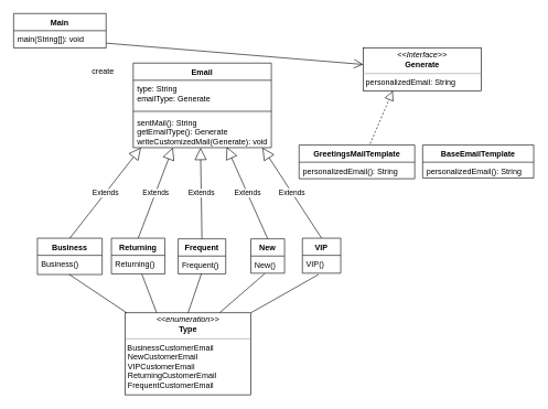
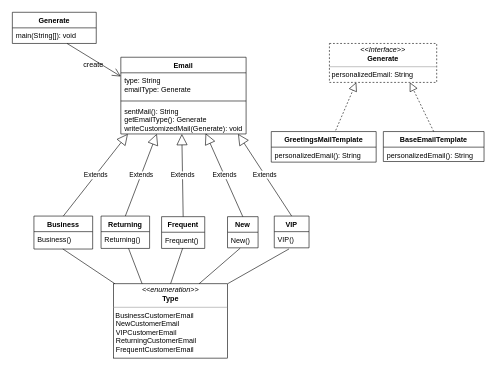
  <mxCell id="0" />
  <mxCell id="1" parent="0" />
  <mxCell id="2" value="Email" style="swimlane;fontStyle=1;align=center;verticalAlign=top;childLayout=stackLayout;horizontal=1;startSize=26;horizontalStack=0;resizeParent=1;resizeParentMax=0;resizeLast=0;collapsible=1;marginBottom=0;" parent="1" vertex="1"><mxGeometry x="201" y="95" width="209" height="128" as="geometry" /></mxCell>
  <mxCell id="3" value="type: String&#10;emailType: Generate&#10;" style="text;strokeColor=none;fillColor=none;align=left;verticalAlign=top;spacingLeft=4;spacingRight=4;overflow=hidden;rotatable=0;points=[[0,0.5],[1,0.5]];portConstraint=eastwest;" parent="2" vertex="1"><mxGeometry y="26" width="209" height="43" as="geometry" /></mxCell>
  <mxCell id="4" value="" style="line;strokeWidth=1;fillColor=none;align=left;verticalAlign=middle;spacingTop=-1;spacingLeft=3;spacingRight=3;rotatable=0;labelPosition=right;points=[];portConstraint=eastwest;strokeColor=inherit;" parent="2" vertex="1"><mxGeometry y="69" width="209" height="8" as="geometry" /></mxCell>
  <mxCell id="5" value="sentMail(): String&#10;getEmailType(): Generate&#10;writeCustomizedMail(Generate): void" style="text;strokeColor=none;fillColor=none;align=left;verticalAlign=top;spacingLeft=4;spacingRight=4;overflow=hidden;rotatable=0;points=[[0,0.5],[1,0.5]];portConstraint=eastwest;" parent="2" vertex="1"><mxGeometry y="77" width="209" height="51" as="geometry" /></mxCell>
  <mxCell id="6" value="Business" style="swimlane;fontStyle=1;align=center;verticalAlign=top;childLayout=stackLayout;horizontal=1;startSize=26;horizontalStack=0;resizeParent=1;resizeParentMax=0;resizeLast=0;collapsible=1;marginBottom=0;" parent="1" vertex="1"><mxGeometry x="56" y="360" width="98" height="55" as="geometry" /></mxCell>
  <mxCell id="7" value="Business()" style="text;strokeColor=none;fillColor=none;align=left;verticalAlign=top;spacingLeft=4;spacingRight=4;overflow=hidden;rotatable=0;points=[[0,0.5],[1,0.5]];portConstraint=eastwest;" parent="6" vertex="1"><mxGeometry y="26" width="98" height="29" as="geometry" /></mxCell>
  <mxCell id="8" value="Returning" style="swimlane;fontStyle=1;align=center;verticalAlign=top;childLayout=stackLayout;horizontal=1;startSize=26;horizontalStack=0;resizeParent=1;resizeParentMax=0;resizeLast=0;collapsible=1;marginBottom=0;" parent="1" vertex="1"><mxGeometry x="168" y="360" width="81" height="54" as="geometry" /></mxCell>
  <mxCell id="9" value="Returning()" style="text;strokeColor=none;fillColor=none;align=left;verticalAlign=top;spacingLeft=4;spacingRight=4;overflow=hidden;rotatable=0;points=[[0,0.5],[1,0.5]];portConstraint=eastwest;" parent="8" vertex="1"><mxGeometry y="26" width="81" height="28" as="geometry" /></mxCell>
  <mxCell id="10" value="Frequent" style="swimlane;fontStyle=1;align=center;verticalAlign=top;childLayout=stackLayout;horizontal=1;startSize=26;horizontalStack=0;resizeParent=1;resizeParentMax=0;resizeLast=0;collapsible=1;marginBottom=0;" parent="1" vertex="1"><mxGeometry x="269" y="361" width="72" height="53" as="geometry" /></mxCell>
  <mxCell id="11" value="Frequent()" style="text;strokeColor=none;fillColor=none;align=left;verticalAlign=top;spacingLeft=4;spacingRight=4;overflow=hidden;rotatable=0;points=[[0,0.5],[1,0.5]];portConstraint=eastwest;" parent="10" vertex="1"><mxGeometry y="26" width="72" height="27" as="geometry" /></mxCell>
  <mxCell id="12" value="Extends" style="endArrow=block;endSize=16;endFill=0;html=1;rounded=0;exitX=0.5;exitY=0;exitDx=0;exitDy=0;entryX=0.487;entryY=1.002;entryDx=0;entryDy=0;entryPerimeter=0;" parent="1" source="10" target="5" edge="1"><mxGeometry width="160" relative="1" as="geometry"><mxPoint x="476" y="160" as="sourcePoint" /><mxPoint x="348" y="222" as="targetPoint" /></mxGeometry></mxCell>
  <mxCell id="13" value="Extends" style="endArrow=block;endSize=16;endFill=0;html=1;rounded=0;exitX=0.5;exitY=0;exitDx=0;exitDy=0;entryX=0.287;entryY=0.998;entryDx=0;entryDy=0;entryPerimeter=0;" parent="1" source="8" target="5" edge="1"><mxGeometry width="160" relative="1" as="geometry"><mxPoint x="486" y="170" as="sourcePoint" /><mxPoint x="316" y="120" as="targetPoint" /></mxGeometry></mxCell>
  <mxCell id="14" value="Extends" style="endArrow=block;endSize=16;endFill=0;html=1;rounded=0;exitX=0.5;exitY=0;exitDx=0;exitDy=0;entryX=0.056;entryY=0.998;entryDx=0;entryDy=0;entryPerimeter=0;" parent="1" source="6" target="5" edge="1"><mxGeometry width="160" relative="1" as="geometry"><mxPoint x="306" y="180" as="sourcePoint" /><mxPoint x="286" y="220" as="targetPoint" /></mxGeometry></mxCell>
- <mxCell id="15" value="Main" style="swimlane;fontStyle=1;align=center;verticalAlign=top;childLayout=stackLayout;horizontal=1;startSize=26;horizontalStack=0;resizeParent=1;resizeParentMax=0;resizeLast=0;collapsible=1;marginBottom=0;" parent="1" vertex="1"><mxGeometry x="20" y="20" width="140" height="52" as="geometry" /></mxCell>
+ <mxCell id="15" value="Generate" style="swimlane;fontStyle=1;align=center;verticalAlign=top;childLayout=stackLayout;horizontal=1;startSize=26;horizontalStack=0;resizeParent=1;resizeParentMax=0;resizeLast=0;collapsible=1;marginBottom=0;" parent="1" vertex="1"><mxGeometry x="20" y="20" width="140" height="52" as="geometry" /></mxCell>
  <mxCell id="16" value="main(String[]): void" style="text;strokeColor=none;fillColor=none;align=left;verticalAlign=top;spacingLeft=4;spacingRight=4;overflow=hidden;rotatable=0;points=[[0,0.5],[1,0.5]];portConstraint=eastwest;" parent="15" vertex="1"><mxGeometry y="26" width="140" height="26" as="geometry" /></mxCell>
- <mxCell id="17" value="" style="endArrow=open;endFill=1;endSize=12;html=1;rounded=0;" parent="1" source="16" target="31" edge="1"><mxGeometry width="160" relative="1" as="geometry"><mxPoint x="36" y="10" as="sourcePoint" /><mxPoint x="196" y="10" as="targetPoint" /></mxGeometry></mxCell>
+ <mxCell id="17" value="" style="endArrow=open;endFill=1;endSize=12;html=1;rounded=0;entryX=0;entryY=0.25;entryDx=0;entryDy=0;" parent="1" source="16" target="2" edge="1"><mxGeometry width="160" relative="1" as="geometry"><mxPoint x="36" y="10" as="sourcePoint" /><mxPoint x="196" y="10" as="targetPoint" /></mxGeometry></mxCell>
  <mxCell id="18" value="create" style="text;html=1;align=center;verticalAlign=middle;resizable=0;points=[];autosize=1;strokeColor=none;fillColor=none;" parent="1" vertex="1"><mxGeometry x="125" y="92" width="60" height="30" as="geometry" /></mxCell>
  <mxCell id="19" value="VIP" style="swimlane;fontStyle=1;align=center;verticalAlign=top;childLayout=stackLayout;horizontal=1;startSize=26;horizontalStack=0;resizeParent=1;resizeParentMax=0;resizeLast=0;collapsible=1;marginBottom=0;" parent="1" vertex="1"><mxGeometry x="457" y="360" width="58" height="53" as="geometry" /></mxCell>
  <mxCell id="20" value="VIP()" style="text;strokeColor=none;fillColor=none;align=left;verticalAlign=top;spacingLeft=4;spacingRight=4;overflow=hidden;rotatable=0;points=[[0,0.5],[1,0.5]];portConstraint=eastwest;" parent="19" vertex="1"><mxGeometry y="26" width="58" height="27" as="geometry" /></mxCell>
  <mxCell id="21" value="New" style="swimlane;fontStyle=1;align=center;verticalAlign=top;childLayout=stackLayout;horizontal=1;startSize=26;horizontalStack=0;resizeParent=1;resizeParentMax=0;resizeLast=0;collapsible=1;marginBottom=0;" parent="1" vertex="1"><mxGeometry x="379" y="361" width="51" height="52" as="geometry" /></mxCell>
  <mxCell id="22" value="New()" style="text;strokeColor=none;fillColor=none;align=left;verticalAlign=top;spacingLeft=4;spacingRight=4;overflow=hidden;rotatable=0;points=[[0,0.5],[1,0.5]];portConstraint=eastwest;" parent="21" vertex="1"><mxGeometry y="26" width="51" height="26" as="geometry" /></mxCell>
  <mxCell id="23" value="Extends" style="endArrow=block;endSize=16;endFill=0;html=1;rounded=0;exitX=0.5;exitY=0;exitDx=0;exitDy=0;entryX=0.677;entryY=0.979;entryDx=0;entryDy=0;entryPerimeter=0;" parent="1" source="21" target="5" edge="1"><mxGeometry width="160" relative="1" as="geometry"><mxPoint x="365" y="350" as="sourcePoint" /><mxPoint x="393" y="221" as="targetPoint" /></mxGeometry></mxCell>
  <mxCell id="24" value="Extends" style="endArrow=block;endSize=16;endFill=0;html=1;rounded=0;exitX=0.5;exitY=0;exitDx=0;exitDy=0;entryX=0.936;entryY=1;entryDx=0;entryDy=0;entryPerimeter=0;" parent="1" source="19" target="5" edge="1"><mxGeometry width="160" relative="1" as="geometry"><mxPoint x="546" y="306" as="sourcePoint" /><mxPoint x="624" y="171" as="targetPoint" /></mxGeometry></mxCell>
  <mxCell id="25" value="BaseEmailTemplate" style="swimlane;fontStyle=1;align=center;verticalAlign=top;childLayout=stackLayout;horizontal=1;startSize=26;horizontalStack=0;resizeParent=1;resizeParentMax=0;resizeLast=0;collapsible=1;marginBottom=0;" parent="1" vertex="1"><mxGeometry x="639" y="219" width="168" height="50" as="geometry" /></mxCell>
  <mxCell id="26" value="personalizedEmail(): String" style="text;strokeColor=none;fillColor=none;align=left;verticalAlign=top;spacingLeft=4;spacingRight=4;overflow=hidden;rotatable=0;points=[[0,0.5],[1,0.5]];portConstraint=eastwest;" parent="25" vertex="1"><mxGeometry y="26" width="168" height="24" as="geometry" /></mxCell>
  <mxCell id="27" value="GreetingsMailTemplate" style="swimlane;fontStyle=1;align=center;verticalAlign=top;childLayout=stackLayout;horizontal=1;startSize=26;horizontalStack=0;resizeParent=1;resizeParentMax=0;resizeLast=0;collapsible=1;marginBottom=0;" parent="1" vertex="1"><mxGeometry x="452" y="219" width="175" height="51" as="geometry" /></mxCell>
  <mxCell id="28" value="personalizedEmail(): String" style="text;strokeColor=none;fillColor=none;align=left;verticalAlign=top;spacingLeft=4;spacingRight=4;overflow=hidden;rotatable=0;points=[[0,0.5],[1,0.5]];portConstraint=eastwest;" parent="27" vertex="1"><mxGeometry y="26" width="175" height="25" as="geometry" /></mxCell>
+ <mxCell id="29" value="" style="endArrow=block;dashed=1;endFill=0;endSize=12;html=1;rounded=0;exitX=0.5;exitY=0;exitDx=0;exitDy=0;entryX=0.75;entryY=1;entryDx=0;entryDy=0;" parent="1" source="25" target="31" edge="1"><mxGeometry width="160" relative="1" as="geometry"><mxPoint x="674" y="410" as="sourcePoint" /><mxPoint x="658" y="87" as="targetPoint" /></mxGeometry></mxCell>
  <mxCell id="30" value="" style="endArrow=block;dashed=1;endFill=0;endSize=12;html=1;rounded=0;entryX=0.25;entryY=1;entryDx=0;entryDy=0;exitX=0.5;exitY=0;exitDx=0;exitDy=0;" parent="1" target="31" edge="1"><mxGeometry width="160" relative="1" as="geometry"><mxPoint x="559.5" y="217" as="sourcePoint" /><mxPoint x="602.5" y="87" as="targetPoint" /></mxGeometry></mxCell>
- <mxCell id="31" value="&lt;p style=&quot;margin:0px;margin-top:4px;text-align:center;&quot;&gt;&lt;i&gt;&amp;lt;&amp;lt;Interface&amp;gt;&amp;gt;&lt;/i&gt;&lt;br&gt;&lt;b&gt;Generate&lt;/b&gt;&lt;br&gt;&lt;/p&gt;&lt;hr size=&quot;1&quot;&gt;&lt;p style=&quot;margin:0px;margin-left:4px;&quot;&gt;personalizedEmail:&amp;nbsp;String&lt;/p&gt;&lt;p style=&quot;margin:0px;margin-left:4px;&quot;&gt;&lt;br&gt;&lt;/p&gt;" style="verticalAlign=top;align=left;overflow=fill;fontSize=12;fontFamily=Helvetica;html=1;" parent="1" vertex="1"><mxGeometry x="549" y="72" width="179" height="65" as="geometry" /></mxCell>
+ <mxCell id="31" value="&lt;p style=&quot;margin:0px;margin-top:4px;text-align:center;&quot;&gt;&lt;i&gt;&amp;lt;&amp;lt;Interface&amp;gt;&amp;gt;&lt;/i&gt;&lt;br&gt;&lt;b&gt;Generate&lt;/b&gt;&lt;br&gt;&lt;/p&gt;&lt;hr size=&quot;1&quot;&gt;&lt;p style=&quot;margin:0px;margin-left:4px;&quot;&gt;personalizedEmail:&amp;nbsp;String&lt;/p&gt;&lt;p style=&quot;margin:0px;margin-left:4px;&quot;&gt;&lt;br&gt;&lt;/p&gt;" style="verticalAlign=top;align=left;overflow=fill;fontSize=12;fontFamily=Helvetica;html=1;dashed=1;" parent="1" vertex="1"><mxGeometry x="549" y="72" width="179" height="65" as="geometry" /></mxCell>
  <mxCell id="32" value="&lt;p style=&quot;margin:0px;margin-top:4px;text-align:center;&quot;&gt;&lt;i&gt;&amp;lt;&amp;lt;enumeration&amp;gt;&amp;gt;&lt;/i&gt;&lt;br&gt;&lt;b&gt;Type&lt;/b&gt;&lt;/p&gt;&lt;hr size=&quot;1&quot;&gt;&amp;nbsp;BusinessCustomerEmail&lt;p style=&quot;margin:0px;margin-left:4px;&quot;&gt;NewCustomerEmail&lt;br&gt;&lt;/p&gt;&lt;p style=&quot;margin:0px;margin-left:4px;&quot;&gt;VIPCustomerEmail&lt;br&gt;&lt;/p&gt;&lt;p style=&quot;margin:0px;margin-left:4px;&quot;&gt;ReturningCustomerEmail&lt;br&gt;&lt;/p&gt;&lt;p style=&quot;margin:0px;margin-left:4px;&quot;&gt;FrequentCustomerEmail&lt;br&gt;&lt;/p&gt;" style="verticalAlign=top;align=left;overflow=fill;fontSize=12;fontFamily=Helvetica;html=1;whiteSpace=wrap;" vertex="1" parent="1"><mxGeometry x="189" y="473" width="190" height="124" as="geometry" /></mxCell>
  <mxCell id="33" value="" style="endArrow=none;html=1;rounded=0;entryX=0.492;entryY=0.996;entryDx=0;entryDy=0;entryPerimeter=0;" edge="1" parent="1" source="32" target="7"><mxGeometry relative="1" as="geometry"><mxPoint x="388" y="559" as="sourcePoint" /><mxPoint x="548" y="559" as="targetPoint" /></mxGeometry></mxCell>
  <mxCell id="34" value="" style="endArrow=none;html=1;rounded=0;exitX=0.25;exitY=0;exitDx=0;exitDy=0;" edge="1" parent="1" source="32" target="9"><mxGeometry relative="1" as="geometry"><mxPoint x="197" y="484" as="sourcePoint" /><mxPoint x="267" y="444" as="targetPoint" /></mxGeometry></mxCell>
  <mxCell id="35" value="" style="endArrow=none;html=1;rounded=0;exitX=0.5;exitY=0;exitDx=0;exitDy=0;entryX=0.489;entryY=0.983;entryDx=0;entryDy=0;entryPerimeter=0;" edge="1" parent="1" source="32" target="11"><mxGeometry relative="1" as="geometry"><mxPoint x="237" y="484" as="sourcePoint" /><mxPoint x="222" y="424" as="targetPoint" /></mxGeometry></mxCell>
  <mxCell id="36" value="" style="endArrow=none;html=1;rounded=0;entryX=0.415;entryY=1.021;entryDx=0;entryDy=0;entryPerimeter=0;exitX=0.75;exitY=0;exitDx=0;exitDy=0;" edge="1" parent="1" source="32" target="22"><mxGeometry relative="1" as="geometry"><mxPoint x="483" y="491" as="sourcePoint" /><mxPoint x="314" y="424" as="targetPoint" /></mxGeometry></mxCell>
  <mxCell id="37" value="" style="endArrow=none;html=1;rounded=0;entryX=0.423;entryY=1.07;entryDx=0;entryDy=0;entryPerimeter=0;exitX=1;exitY=0;exitDx=0;exitDy=0;" edge="1" parent="1" source="32" target="20"><mxGeometry relative="1" as="geometry"><mxPoint x="404" y="472" as="sourcePoint" /><mxPoint x="324" y="434" as="targetPoint" /></mxGeometry></mxCell>
